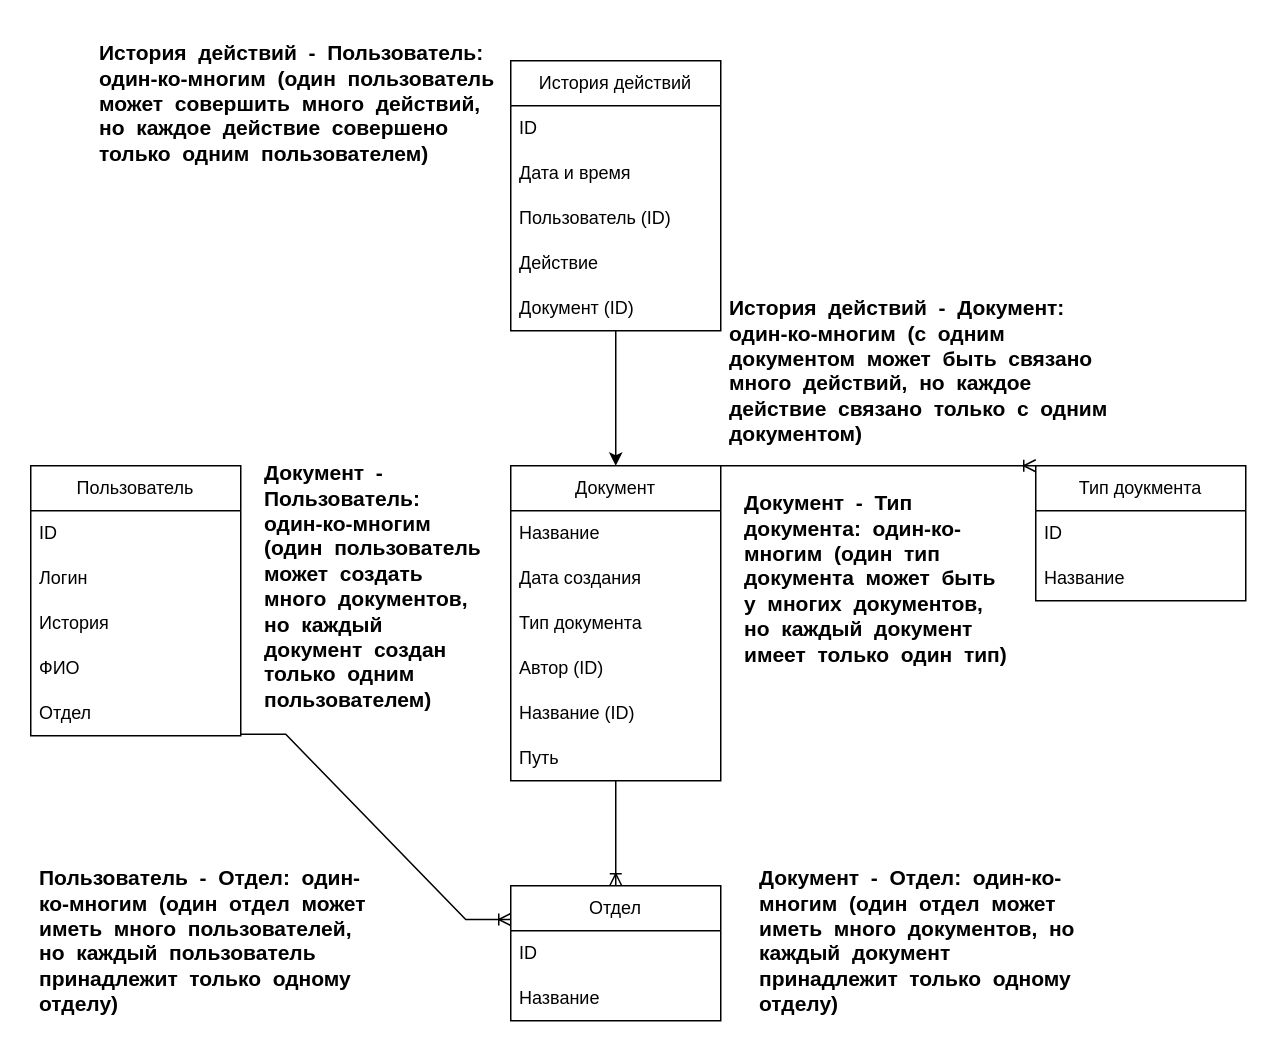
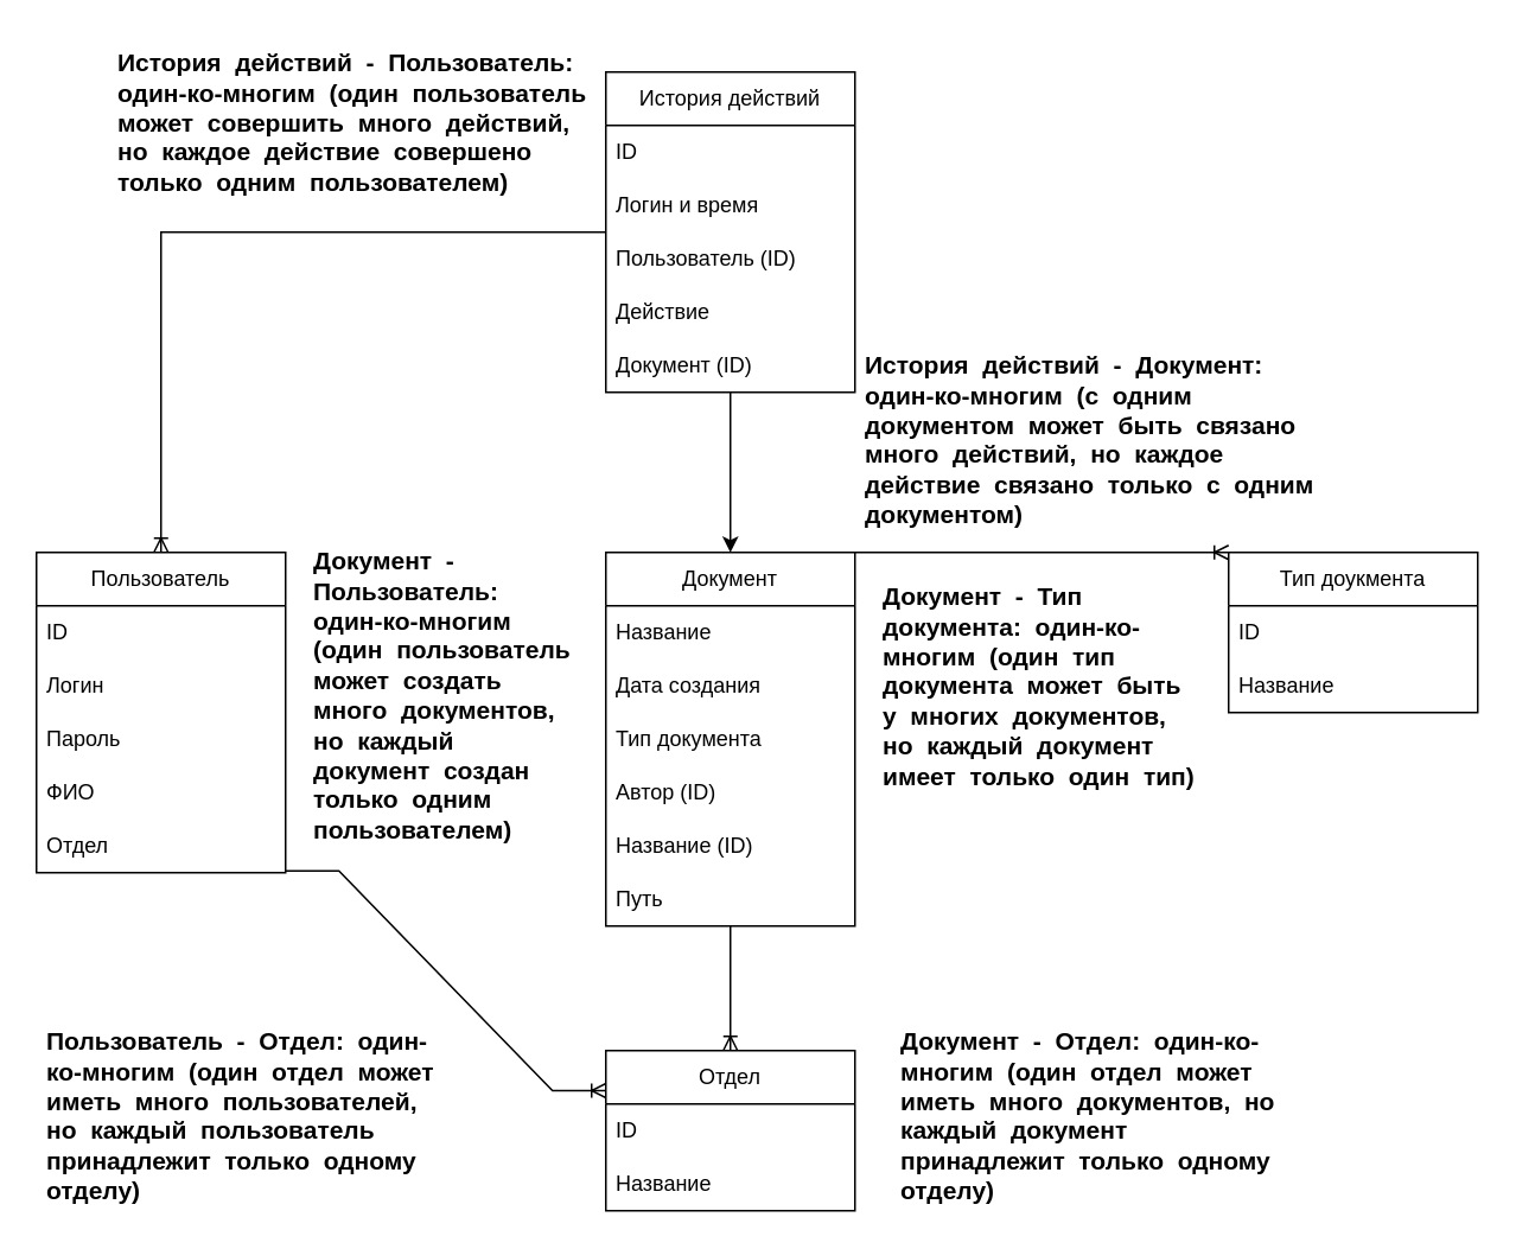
  <mxCell id="0" />
  <mxCell id="1" parent="0" />
  <mxCell id="2" value="Пользователь" style="swimlane;fontStyle=0;childLayout=stackLayout;horizontal=1;startSize=30;horizontalStack=0;resizeParent=1;resizeParentMax=0;resizeLast=0;collapsible=1;marginBottom=0;whiteSpace=wrap;html=1;" vertex="1" parent="1"><mxGeometry x="20" y="310" width="140" height="180" as="geometry" /></mxCell>
  <mxCell id="3" value="ID" style="text;strokeColor=none;fillColor=none;align=left;verticalAlign=middle;spacingLeft=4;spacingRight=4;overflow=hidden;points=[[0,0.5],[1,0.5]];portConstraint=eastwest;rotatable=0;whiteSpace=wrap;html=1;" vertex="1" parent="2"><mxGeometry y="30" width="140" height="30" as="geometry" /></mxCell>
  <mxCell id="4" value="Логин" style="text;strokeColor=none;fillColor=none;align=left;verticalAlign=middle;spacingLeft=4;spacingRight=4;overflow=hidden;points=[[0,0.5],[1,0.5]];portConstraint=eastwest;rotatable=0;whiteSpace=wrap;html=1;" vertex="1" parent="2"><mxGeometry y="60" width="140" height="30" as="geometry" /></mxCell>
- <mxCell id="5" value="История" style="text;strokeColor=none;fillColor=none;align=left;verticalAlign=middle;spacingLeft=4;spacingRight=4;overflow=hidden;points=[[0,0.5],[1,0.5]];portConstraint=eastwest;rotatable=0;whiteSpace=wrap;html=1;" vertex="1" parent="2"><mxGeometry y="90" width="140" height="30" as="geometry" /></mxCell>
+ <mxCell id="5" value="Пароль" style="text;strokeColor=none;fillColor=none;align=left;verticalAlign=middle;spacingLeft=4;spacingRight=4;overflow=hidden;points=[[0,0.5],[1,0.5]];portConstraint=eastwest;rotatable=0;whiteSpace=wrap;html=1;" vertex="1" parent="2"><mxGeometry y="90" width="140" height="30" as="geometry" /></mxCell>
  <mxCell id="6" value="ФИО" style="text;strokeColor=none;fillColor=none;align=left;verticalAlign=middle;spacingLeft=4;spacingRight=4;overflow=hidden;points=[[0,0.5],[1,0.5]];portConstraint=eastwest;rotatable=0;whiteSpace=wrap;html=1;" vertex="1" parent="2"><mxGeometry y="120" width="140" height="30" as="geometry" /></mxCell>
  <mxCell id="7" value="Отдел" style="text;strokeColor=none;fillColor=none;align=left;verticalAlign=middle;spacingLeft=4;spacingRight=4;overflow=hidden;points=[[0,0.5],[1,0.5]];portConstraint=eastwest;rotatable=0;whiteSpace=wrap;html=1;" vertex="1" parent="2"><mxGeometry y="150" width="140" height="30" as="geometry" /></mxCell>
  <mxCell id="8" value="Отдел" style="swimlane;fontStyle=0;childLayout=stackLayout;horizontal=1;startSize=30;horizontalStack=0;resizeParent=1;resizeParentMax=0;resizeLast=0;collapsible=1;marginBottom=0;whiteSpace=wrap;html=1;" vertex="1" parent="1"><mxGeometry x="340" y="590" width="140" height="90" as="geometry" /></mxCell>
  <mxCell id="9" value="ID" style="text;strokeColor=none;fillColor=none;align=left;verticalAlign=middle;spacingLeft=4;spacingRight=4;overflow=hidden;points=[[0,0.5],[1,0.5]];portConstraint=eastwest;rotatable=0;whiteSpace=wrap;html=1;" vertex="1" parent="8"><mxGeometry y="30" width="140" height="30" as="geometry" /></mxCell>
  <mxCell id="10" value="Название" style="text;strokeColor=none;fillColor=none;align=left;verticalAlign=middle;spacingLeft=4;spacingRight=4;overflow=hidden;points=[[0,0.5],[1,0.5]];portConstraint=eastwest;rotatable=0;whiteSpace=wrap;html=1;" vertex="1" parent="8"><mxGeometry y="60" width="140" height="30" as="geometry" /></mxCell>
  <mxCell id="11" style="edgeStyle=orthogonalEdgeStyle;rounded=0;orthogonalLoop=1;jettySize=auto;html=1;entryX=0.5;entryY=0;entryDx=0;entryDy=0;endArrow=ERoneToMany;endFill=0;" edge="1" parent="1" source="13" target="8"><mxGeometry relative="1" as="geometry" /></mxCell>
  <mxCell id="12" style="edgeStyle=orthogonalEdgeStyle;rounded=0;orthogonalLoop=1;jettySize=auto;html=1;exitX=1;exitY=0;exitDx=0;exitDy=0;entryX=0;entryY=0;entryDx=0;entryDy=0;endArrow=ERoneToMany;endFill=0;" edge="1" parent="1" source="13" target="20"><mxGeometry relative="1" as="geometry"><Array as="points"><mxPoint x="580" y="310" /><mxPoint x="580" y="310" /></Array></mxGeometry></mxCell>
  <mxCell id="13" value="Документ" style="swimlane;fontStyle=0;childLayout=stackLayout;horizontal=1;startSize=30;horizontalStack=0;resizeParent=1;resizeParentMax=0;resizeLast=0;collapsible=1;marginBottom=0;whiteSpace=wrap;html=1;" vertex="1" parent="1"><mxGeometry x="340" y="310" width="140" height="210" as="geometry" /></mxCell>
  <mxCell id="14" value="Название" style="text;strokeColor=none;fillColor=none;align=left;verticalAlign=middle;spacingLeft=4;spacingRight=4;overflow=hidden;points=[[0,0.5],[1,0.5]];portConstraint=eastwest;rotatable=0;whiteSpace=wrap;html=1;" vertex="1" parent="13"><mxGeometry y="30" width="140" height="30" as="geometry" /></mxCell>
  <mxCell id="15" value="Дата создания" style="text;strokeColor=none;fillColor=none;align=left;verticalAlign=middle;spacingLeft=4;spacingRight=4;overflow=hidden;points=[[0,0.5],[1,0.5]];portConstraint=eastwest;rotatable=0;whiteSpace=wrap;html=1;" vertex="1" parent="13"><mxGeometry y="60" width="140" height="30" as="geometry" /></mxCell>
  <mxCell id="16" value="Тип документа" style="text;strokeColor=none;fillColor=none;align=left;verticalAlign=middle;spacingLeft=4;spacingRight=4;overflow=hidden;points=[[0,0.5],[1,0.5]];portConstraint=eastwest;rotatable=0;whiteSpace=wrap;html=1;" vertex="1" parent="13"><mxGeometry y="90" width="140" height="30" as="geometry" /></mxCell>
  <mxCell id="17" value="Автор (ID)" style="text;strokeColor=none;fillColor=none;align=left;verticalAlign=middle;spacingLeft=4;spacingRight=4;overflow=hidden;points=[[0,0.5],[1,0.5]];portConstraint=eastwest;rotatable=0;whiteSpace=wrap;html=1;" vertex="1" parent="13"><mxGeometry y="120" width="140" height="30" as="geometry" /></mxCell>
  <mxCell id="18" value="Название (ID)" style="text;strokeColor=none;fillColor=none;align=left;verticalAlign=middle;spacingLeft=4;spacingRight=4;overflow=hidden;points=[[0,0.5],[1,0.5]];portConstraint=eastwest;rotatable=0;whiteSpace=wrap;html=1;" vertex="1" parent="13"><mxGeometry y="150" width="140" height="30" as="geometry" /></mxCell>
  <mxCell id="19" value="Путь" style="text;strokeColor=none;fillColor=none;align=left;verticalAlign=middle;spacingLeft=4;spacingRight=4;overflow=hidden;points=[[0,0.5],[1,0.5]];portConstraint=eastwest;rotatable=0;whiteSpace=wrap;html=1;" vertex="1" parent="13"><mxGeometry y="180" width="140" height="30" as="geometry" /></mxCell>
  <mxCell id="20" value="Тип доукмента" style="swimlane;fontStyle=0;childLayout=stackLayout;horizontal=1;startSize=30;horizontalStack=0;resizeParent=1;resizeParentMax=0;resizeLast=0;collapsible=1;marginBottom=0;whiteSpace=wrap;html=1;" vertex="1" parent="1"><mxGeometry x="690" y="310" width="140" height="90" as="geometry" /></mxCell>
  <mxCell id="21" value="ID" style="text;strokeColor=none;fillColor=none;align=left;verticalAlign=middle;spacingLeft=4;spacingRight=4;overflow=hidden;points=[[0,0.5],[1,0.5]];portConstraint=eastwest;rotatable=0;whiteSpace=wrap;html=1;" vertex="1" parent="20"><mxGeometry y="30" width="140" height="30" as="geometry" /></mxCell>
  <mxCell id="22" value="Название" style="text;strokeColor=none;fillColor=none;align=left;verticalAlign=middle;spacingLeft=4;spacingRight=4;overflow=hidden;points=[[0,0.5],[1,0.5]];portConstraint=eastwest;rotatable=0;whiteSpace=wrap;html=1;" vertex="1" parent="20"><mxGeometry y="60" width="140" height="30" as="geometry" /></mxCell>
+ <mxCell id="23" style="edgeStyle=orthogonalEdgeStyle;rounded=0;orthogonalLoop=1;jettySize=auto;html=1;entryX=0.5;entryY=0;entryDx=0;entryDy=0;endArrow=ERoneToMany;endFill=0;" edge="1" parent="1" source="25" target="2"><mxGeometry relative="1" as="geometry" /></mxCell>
  <mxCell id="24" style="edgeStyle=orthogonalEdgeStyle;rounded=0;orthogonalLoop=1;jettySize=auto;html=1;entryX=0.5;entryY=0;entryDx=0;entryDy=0;" edge="1" parent="1" source="25" target="13"><mxGeometry relative="1" as="geometry" /></mxCell>
  <mxCell id="25" value="История действий" style="swimlane;fontStyle=0;childLayout=stackLayout;horizontal=1;startSize=30;horizontalStack=0;resizeParent=1;resizeParentMax=0;resizeLast=0;collapsible=1;marginBottom=0;whiteSpace=wrap;html=1;" vertex="1" parent="1"><mxGeometry x="340" y="40" width="140" height="180" as="geometry" /></mxCell>
  <mxCell id="26" value="ID" style="text;strokeColor=none;fillColor=none;align=left;verticalAlign=middle;spacingLeft=4;spacingRight=4;overflow=hidden;points=[[0,0.5],[1,0.5]];portConstraint=eastwest;rotatable=0;whiteSpace=wrap;html=1;" vertex="1" parent="25"><mxGeometry y="30" width="140" height="30" as="geometry" /></mxCell>
- <mxCell id="27" value="Дата и время" style="text;strokeColor=none;fillColor=none;align=left;verticalAlign=middle;spacingLeft=4;spacingRight=4;overflow=hidden;points=[[0,0.5],[1,0.5]];portConstraint=eastwest;rotatable=0;whiteSpace=wrap;html=1;" vertex="1" parent="25"><mxGeometry y="60" width="140" height="30" as="geometry" /></mxCell>
+ <mxCell id="27" value="Логин и время" style="text;strokeColor=none;fillColor=none;align=left;verticalAlign=middle;spacingLeft=4;spacingRight=4;overflow=hidden;points=[[0,0.5],[1,0.5]];portConstraint=eastwest;rotatable=0;whiteSpace=wrap;html=1;" vertex="1" parent="25"><mxGeometry y="60" width="140" height="30" as="geometry" /></mxCell>
  <mxCell id="28" value="Пользователь (ID)" style="text;strokeColor=none;fillColor=none;align=left;verticalAlign=middle;spacingLeft=4;spacingRight=4;overflow=hidden;points=[[0,0.5],[1,0.5]];portConstraint=eastwest;rotatable=0;whiteSpace=wrap;html=1;" vertex="1" parent="25"><mxGeometry y="90" width="140" height="30" as="geometry" /></mxCell>
  <mxCell id="29" value="Действие" style="text;strokeColor=none;fillColor=none;align=left;verticalAlign=middle;spacingLeft=4;spacingRight=4;overflow=hidden;points=[[0,0.5],[1,0.5]];portConstraint=eastwest;rotatable=0;whiteSpace=wrap;html=1;" vertex="1" parent="25"><mxGeometry y="120" width="140" height="30" as="geometry" /></mxCell>
  <mxCell id="30" value="Документ (ID)" style="text;strokeColor=none;fillColor=none;align=left;verticalAlign=middle;spacingLeft=4;spacingRight=4;overflow=hidden;points=[[0,0.5],[1,0.5]];portConstraint=eastwest;rotatable=0;whiteSpace=wrap;html=1;" vertex="1" parent="25"><mxGeometry y="150" width="140" height="30" as="geometry" /></mxCell>
  <mxCell id="31" value="&lt;font style=&quot;font-size: 14px;&quot;&gt;&lt;b&gt;Пользователь&amp;nbsp; -&amp;nbsp; Отдел:&amp;nbsp; один-ко-многим&amp;nbsp; (один&amp;nbsp; отдел&amp;nbsp; может&amp;nbsp; иметь&amp;nbsp; много&amp;nbsp; пользователей,&amp;nbsp; но&amp;nbsp; каждый&amp;nbsp; пользователь&amp;nbsp; принадлежит&amp;nbsp; только&amp;nbsp; одному&amp;nbsp; отделу)&lt;/b&gt;&lt;/font&gt;" style="text;strokeColor=none;fillColor=none;spacingLeft=4;spacingRight=4;overflow=hidden;rotatable=0;points=[[0,0.5],[1,0.5]];portConstraint=eastwest;fontSize=12;whiteSpace=wrap;html=1;" vertex="1" parent="1"><mxGeometry x="20" y="570" width="240" height="110" as="geometry" /></mxCell>
  <mxCell id="32" value="" style="edgeStyle=entityRelationEdgeStyle;fontSize=12;html=1;endArrow=ERoneToMany;rounded=0;exitX=1;exitY=0.967;exitDx=0;exitDy=0;exitPerimeter=0;entryX=0;entryY=0.25;entryDx=0;entryDy=0;" edge="1" parent="1" source="7" target="8"><mxGeometry width="100" height="100" relative="1" as="geometry"><mxPoint x="90" y="550" as="sourcePoint" /><mxPoint x="330" y="618" as="targetPoint" /><Array as="points"><mxPoint x="100" y="490" /></Array></mxGeometry></mxCell>
  <mxCell id="33" value="&lt;span style=&quot;font-size: 14px;&quot;&gt;&lt;b&gt;Документ&amp;nbsp; -&amp;nbsp; Отдел:&amp;nbsp; один-ко-многим&amp;nbsp; (один&amp;nbsp; отдел&amp;nbsp; может&amp;nbsp; иметь&amp;nbsp; много&amp;nbsp; документов,&amp;nbsp; но&amp;nbsp; каждый&amp;nbsp; документ&amp;nbsp; принадлежит&amp;nbsp; только&amp;nbsp; одному&amp;nbsp; отделу)&lt;/b&gt;&lt;/span&gt;" style="text;strokeColor=none;fillColor=none;spacingLeft=4;spacingRight=4;overflow=hidden;rotatable=0;points=[[0,0.5],[1,0.5]];portConstraint=eastwest;fontSize=12;whiteSpace=wrap;html=1;" vertex="1" parent="1"><mxGeometry x="500" y="570" width="240" height="110" as="geometry" /></mxCell>
  <mxCell id="34" value="&lt;span style=&quot;font-size: 14px;&quot;&gt;&lt;b&gt;Документ&amp;nbsp; -&amp;nbsp; Пользователь:&amp;nbsp; один-ко-многим&amp;nbsp; (один&amp;nbsp; пользователь&amp;nbsp; может&amp;nbsp; создать&amp;nbsp; много&amp;nbsp; документов,&amp;nbsp; но&amp;nbsp; каждый&amp;nbsp; документ&amp;nbsp; создан&amp;nbsp; только&amp;nbsp; одним&amp;nbsp; пользователем)&lt;/b&gt;&lt;/span&gt;" style="text;strokeColor=none;fillColor=none;spacingLeft=4;spacingRight=4;overflow=hidden;rotatable=0;points=[[0,0.5],[1,0.5]];portConstraint=eastwest;fontSize=12;whiteSpace=wrap;html=1;" vertex="1" parent="1"><mxGeometry x="170" y="300" width="160" height="180" as="geometry" /></mxCell>
  <mxCell id="35" value="&lt;span style=&quot;font-size: 14px;&quot;&gt;&lt;b&gt;Документ&amp;nbsp; -&amp;nbsp; Тип&amp;nbsp; документа:&amp;nbsp; один-ко-многим&amp;nbsp; (один&amp;nbsp; тип&amp;nbsp; документа&amp;nbsp; может&amp;nbsp; быть&amp;nbsp; у&amp;nbsp; многих&amp;nbsp; документов,&amp;nbsp; но&amp;nbsp; каждый&amp;nbsp; документ&amp;nbsp; имеет&amp;nbsp; только&amp;nbsp; один&amp;nbsp; тип)&lt;/b&gt;&lt;/span&gt;" style="text;strokeColor=none;fillColor=none;spacingLeft=4;spacingRight=4;overflow=hidden;rotatable=0;points=[[0,0.5],[1,0.5]];portConstraint=eastwest;fontSize=12;whiteSpace=wrap;html=1;" vertex="1" parent="1"><mxGeometry x="490" y="320" width="190" height="140" as="geometry" /></mxCell>
  <mxCell id="36" value="&lt;span style=&quot;font-size: 14px;&quot;&gt;&lt;b&gt;История&amp;nbsp; действий&amp;nbsp; -&amp;nbsp; Пользователь:&amp;nbsp; один-ко-многим&amp;nbsp; (один&amp;nbsp; пользователь&amp;nbsp; может&amp;nbsp; совершить&amp;nbsp; много&amp;nbsp; действий,&amp;nbsp; но&amp;nbsp; каждое&amp;nbsp; действие&amp;nbsp; совершено&amp;nbsp; только&amp;nbsp; одним&amp;nbsp; пользователем)&lt;/b&gt;&lt;/span&gt;" style="text;strokeColor=none;fillColor=none;spacingLeft=4;spacingRight=4;overflow=hidden;rotatable=0;points=[[0,0.5],[1,0.5]];portConstraint=eastwest;fontSize=12;whiteSpace=wrap;html=1;" vertex="1" parent="1"><mxGeometry x="60" y="20" width="280" height="100" as="geometry" /></mxCell>
  <mxCell id="37" value="&lt;span style=&quot;font-size: 14px;&quot;&gt;&lt;b&gt;История&amp;nbsp; действий&amp;nbsp; -&amp;nbsp; Документ:&amp;nbsp; один-ко-многим&amp;nbsp; (с&amp;nbsp; одним&amp;nbsp; документом&amp;nbsp; может&amp;nbsp; быть&amp;nbsp; связано&amp;nbsp; много&amp;nbsp; действий,&amp;nbsp; но&amp;nbsp; каждое&amp;nbsp; действие&amp;nbsp; связано&amp;nbsp; только&amp;nbsp; с&amp;nbsp; одним&amp;nbsp; документом)&lt;/b&gt;&lt;/span&gt;" style="text;strokeColor=none;fillColor=none;spacingLeft=4;spacingRight=4;overflow=hidden;rotatable=0;points=[[0,0.5],[1,0.5]];portConstraint=eastwest;fontSize=12;whiteSpace=wrap;html=1;" vertex="1" parent="1"><mxGeometry x="480" y="190" width="280" height="120" as="geometry" /></mxCell>
